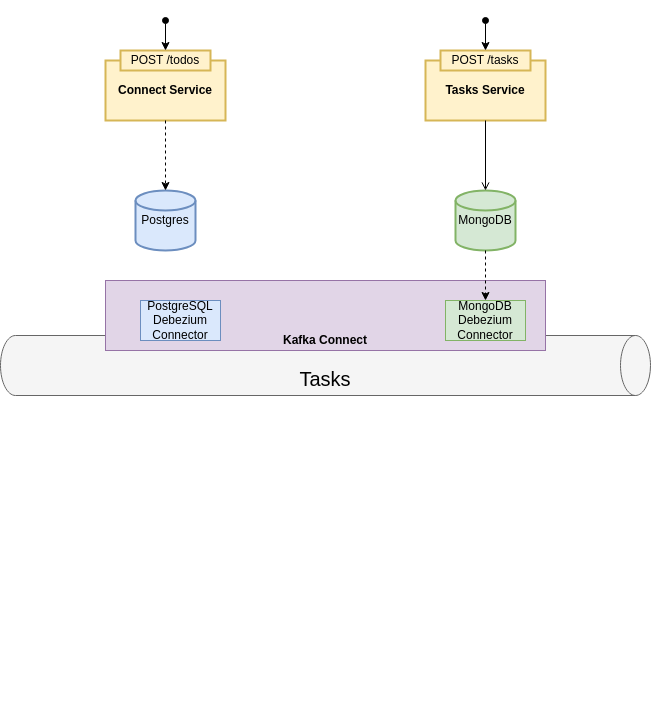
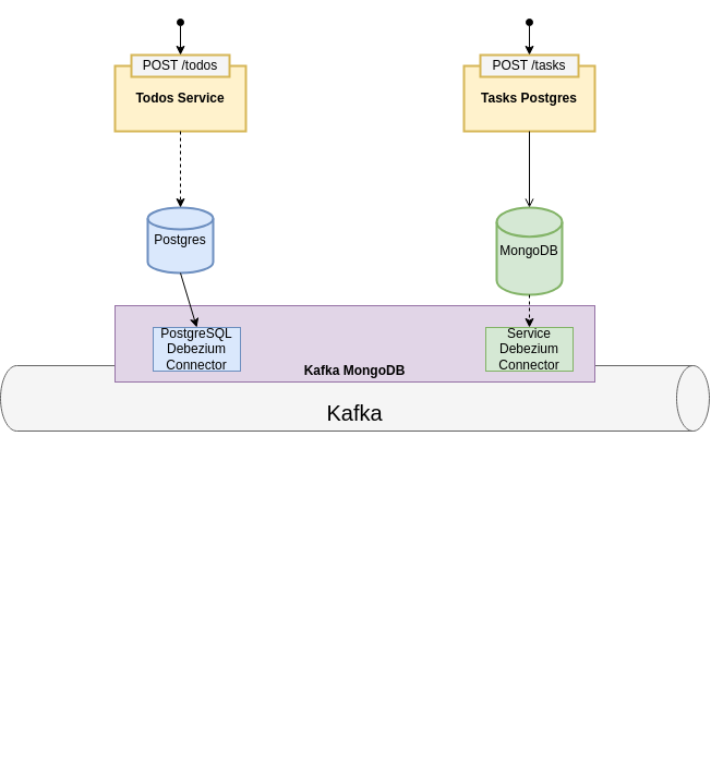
  <mxCell id="0" />
  <mxCell id="1" parent="0" />
- <mxCell id="2" value="MongoDB" style="strokeWidth=2;html=1;shape=mxgraph.flowchart.database;whiteSpace=wrap;fillColor=#d5e8d4;strokeColor=#82b366;" vertex="1" parent="1"><mxGeometry x="370" y="190" width="60" height="60" as="geometry" /></mxCell>
- <mxCell id="3" value="Connect Service" style="rounded=0;whiteSpace=wrap;html=1;strokeWidth=2;fontStyle=1;fillColor=#fff2cc;strokeColor=#d6b656;" vertex="1" parent="1"><mxGeometry x="20" y="60" width="120" height="60" as="geometry" /></mxCell>
- <mxCell id="4" value="Tasks Service" style="rounded=0;whiteSpace=wrap;html=1;strokeWidth=2;fontStyle=1;fillColor=#fff2cc;strokeColor=#d6b656;" vertex="1" parent="1"><mxGeometry x="340" y="60" width="120" height="60" as="geometry" /></mxCell>
+ <mxCell id="2" value="MongoDB" style="strokeWidth=2;html=1;shape=mxgraph.flowchart.database;whiteSpace=wrap;fillColor=#d5e8d4;strokeColor=#82b366;" vertex="1" parent="1"><mxGeometry x="370" y="190" width="60" height="80" as="geometry" /></mxCell>
+ <mxCell id="3" value="Todos Service" style="rounded=0;whiteSpace=wrap;html=1;strokeWidth=2;fontStyle=1;fillColor=#fff2cc;strokeColor=#d6b656;" vertex="1" parent="1"><mxGeometry x="20" y="60" width="120" height="60" as="geometry" /></mxCell>
+ <mxCell id="4" value="Tasks Postgres" style="rounded=0;whiteSpace=wrap;html=1;strokeWidth=2;fontStyle=1;fillColor=#fff2cc;strokeColor=#d6b656;" vertex="1" parent="1"><mxGeometry x="340" y="60" width="120" height="60" as="geometry" /></mxCell>
  <mxCell id="5" value="Postgres" style="strokeWidth=2;html=1;shape=mxgraph.flowchart.database;whiteSpace=wrap;fillColor=#dae8fc;strokeColor=#6c8ebf;" vertex="1" parent="1"><mxGeometry x="50" y="190" width="60" height="60" as="geometry" /></mxCell>
  <mxCell id="6" value="" style="endArrow=classic;html=1;exitX=0.5;exitY=1;exitDx=0;exitDy=0;entryX=0.5;entryY=0;entryDx=0;entryDy=0;entryPerimeter=0;dashed=1;" edge="1" parent="1" source="3" target="5"><mxGeometry width="50" height="50" relative="1" as="geometry"><mxPoint x="200" y="240" as="sourcePoint" /><mxPoint x="250" y="190" as="targetPoint" /></mxGeometry></mxCell>
  <mxCell id="7" value="" style="endArrow=open;html=1;exitX=0.5;exitY=1;exitDx=0;exitDy=0;entryX=0.5;entryY=0;entryDx=0;entryDy=0;entryPerimeter=0;" edge="1" parent="1" source="4" target="2"><mxGeometry width="50" height="50" relative="1" as="geometry"><mxPoint x="90" y="130" as="sourcePoint" /><mxPoint x="90" y="200" as="targetPoint" /></mxGeometry></mxCell>
  <mxCell id="8" value="" style="shape=cylinder3;whiteSpace=wrap;html=1;boundedLbl=1;backgroundOutline=1;size=15;rotation=90;fillColor=#f5f5f5;strokeColor=#666666;fontColor=#333333;" vertex="1" parent="1"><mxGeometry x="210" y="40" width="60" height="650" as="geometry" /></mxCell>
- <mxCell id="9" value="&lt;font style=&quot;font-size: 20px&quot;&gt;Tasks&lt;/font&gt;" style="text;html=1;strokeColor=none;fillColor=none;align=center;verticalAlign=middle;whiteSpace=wrap;rounded=0;" vertex="1" parent="1"><mxGeometry x="205" y="360" width="70" height="35" as="geometry" /></mxCell>
+ <mxCell id="9" value="&lt;font style=&quot;font-size: 20px&quot;&gt;Kafka&lt;/font&gt;" style="text;html=1;strokeColor=none;fillColor=none;align=center;verticalAlign=middle;whiteSpace=wrap;rounded=0;" vertex="1" parent="1"><mxGeometry x="205" y="360" width="70" height="35" as="geometry" /></mxCell>
  <mxCell id="10" value="" style="rounded=0;whiteSpace=wrap;html=1;fillColor=#e1d5e7;gradientDirection=east;strokeColor=#9673a6;" vertex="1" parent="1"><mxGeometry x="20" y="280" width="440" height="70" as="geometry" /></mxCell>
- <mxCell id="11" value="Kafka Connect" style="text;html=1;strokeColor=none;fillColor=none;align=center;verticalAlign=middle;whiteSpace=wrap;rounded=0;fontStyle=1" vertex="1" parent="1"><mxGeometry x="190" y="330" width="100" height="20" as="geometry" /></mxCell>
+ <mxCell id="11" value="Kafka MongoDB" style="text;html=1;strokeColor=none;fillColor=none;align=center;verticalAlign=middle;whiteSpace=wrap;rounded=0;fontStyle=1" vertex="1" parent="1"><mxGeometry x="190" y="330" width="100" height="20" as="geometry" /></mxCell>
  <mxCell id="12" value="PostgreSQL&lt;br&gt;Debezium&lt;br&gt;Connector" style="rounded=0;whiteSpace=wrap;html=1;fillColor=#dae8fc;strokeColor=#6c8ebf;" vertex="1" parent="1"><mxGeometry x="55" y="300" width="80" height="40" as="geometry" /></mxCell>
- <mxCell id="13" value="&lt;div&gt;MongoDB&lt;/div&gt;&lt;div&gt;Debezium&lt;br&gt;Connector&lt;br&gt;&lt;/div&gt;" style="rounded=0;whiteSpace=wrap;html=1;fillColor=#d5e8d4;strokeColor=#82b366;" vertex="1" parent="1"><mxGeometry x="360" y="300" width="80" height="40" as="geometry" /></mxCell>
+ <mxCell id="13" value="&lt;div&gt;Service&lt;/div&gt;&lt;div&gt;Debezium&lt;br&gt;Connector&lt;br&gt;&lt;/div&gt;" style="rounded=0;whiteSpace=wrap;html=1;fillColor=#d5e8d4;strokeColor=#82b366;" vertex="1" parent="1"><mxGeometry x="360" y="300" width="80" height="40" as="geometry" /></mxCell>
+ <mxCell id="14" value="" style="endArrow=classic;html=1;exitX=0.5;exitY=1;exitDx=0;exitDy=0;exitPerimeter=0;entryX=0.5;entryY=0;entryDx=0;entryDy=0;" edge="1" parent="1" source="5" target="12"><mxGeometry width="50" height="50" relative="1" as="geometry"><mxPoint x="200" y="240" as="sourcePoint" /><mxPoint x="250" y="190" as="targetPoint" /></mxGeometry></mxCell>
  <mxCell id="15" value="" style="endArrow=classic;html=1;exitX=0.5;exitY=1;exitDx=0;exitDy=0;exitPerimeter=0;entryX=0.5;entryY=0;entryDx=0;entryDy=0;dashed=1;" edge="1" parent="1" source="2" target="13"><mxGeometry width="50" height="50" relative="1" as="geometry"><mxPoint x="200" y="240" as="sourcePoint" /><mxPoint x="250" y="190" as="targetPoint" /></mxGeometry></mxCell>
- <mxCell id="16" value="POST /todos" style="rounded=0;whiteSpace=wrap;html=1;strokeWidth=2;fillColor=#fff2cc;gradientDirection=east;strokeColor=#d6b656;" vertex="1" parent="1"><mxGeometry x="35" y="50" width="90" height="20" as="geometry" /></mxCell>
- <mxCell id="17" value="POST /tasks" style="rounded=0;whiteSpace=wrap;html=1;strokeWidth=2;fillColor=#fff2cc;gradientDirection=east;strokeColor=#d6b656;" vertex="1" parent="1"><mxGeometry x="355" y="50" width="90" height="20" as="geometry" /></mxCell>
+ <mxCell id="16" value="POST /todos" style="rounded=0;whiteSpace=wrap;html=1;strokeWidth=2;fillColor=#f5f5f5;gradientDirection=east;strokeColor=#d6b656;" vertex="1" parent="1"><mxGeometry x="35" y="50" width="90" height="20" as="geometry" /></mxCell>
+ <mxCell id="17" value="POST /tasks" style="rounded=0;whiteSpace=wrap;html=1;strokeWidth=2;fillColor=#f5f5f5;gradientDirection=east;strokeColor=#d6b656;" vertex="1" parent="1"><mxGeometry x="355" y="50" width="90" height="20" as="geometry" /></mxCell>
  <mxCell id="18" value="" style="endArrow=classic;html=1;entryX=0.5;entryY=0;entryDx=0;entryDy=0;startArrow=oval;startFill=1;" edge="1" parent="1" target="16"><mxGeometry width="50" height="50" relative="1" as="geometry"><mxPoint x="80" y="20" as="sourcePoint" /><mxPoint x="250" y="190" as="targetPoint" /></mxGeometry></mxCell>
  <mxCell id="19" value="" style="endArrow=classic;html=1;entryX=0.5;entryY=0;entryDx=0;entryDy=0;startArrow=oval;startFill=1;" edge="1" parent="1" target="17"><mxGeometry width="50" height="50" relative="1" as="geometry"><mxPoint x="400" y="20" as="sourcePoint" /><mxPoint x="90" y="60" as="targetPoint" /></mxGeometry></mxCell>
